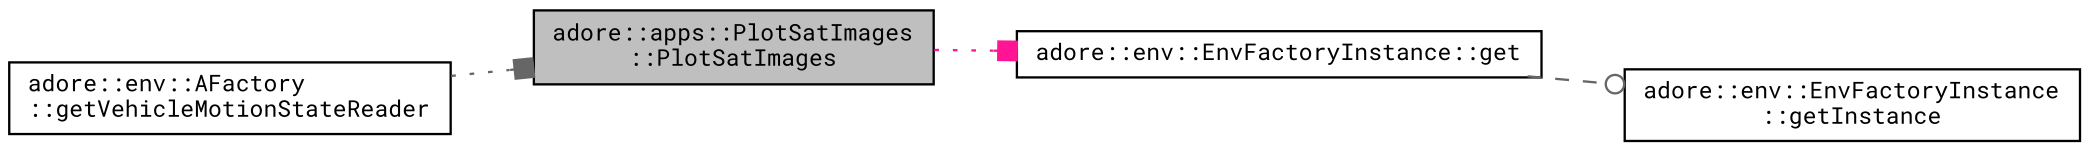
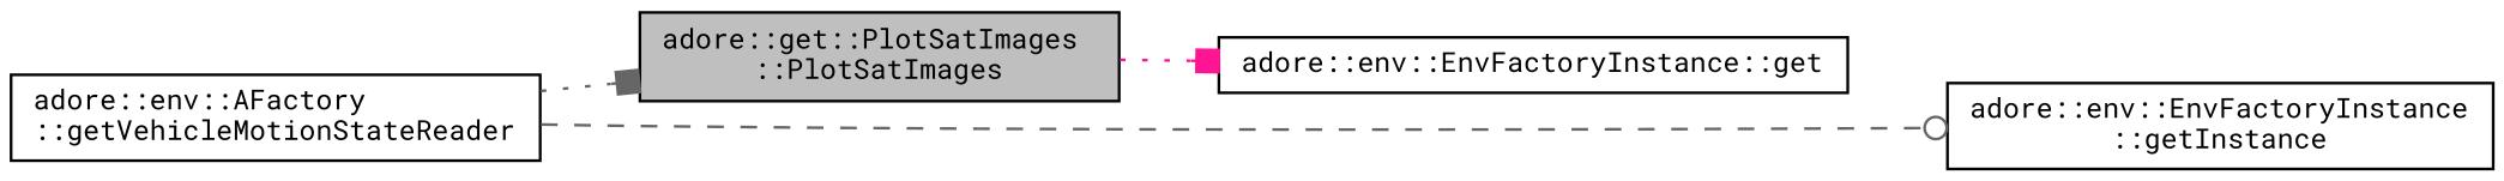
  digraph {
    fontname="Roboto Mono"
    rankdir=LR
    node [color=black fillcolor=white fontname="Roboto Mono" fontsize=10 shape=record style=filled]
    edge [arrowhead=box color=gray40 fontname="Roboto Mono" fontsize=10 labelfontname=Helvetica labelfontsize=10 style=dotted]
-   n1 [fillcolor=grey75 fontcolor=black height=0.2 label="adore::apps::PlotSatImages\l::PlotSatImages" width=0.4]
+   n1 [fillcolor=grey75 fontcolor=black height=0.2 label="adore::get::PlotSatImages\l::PlotSatImages" width=0.4]
    n2 [height=0.2 label="adore::env::EnvFactoryInstance::get" width=0.4]
    n3 [height=0.2 label="adore::env::EnvFactoryInstance\l::getInstance" width=0.4]
    n4 [height=0.2 label="adore::env::AFactory\l::getVehicleMotionStateReader" width=0.4]
    n1 -> n2 [color=deeppink]
-   n2 -> n3 [arrowhead=odot style=dashed]
+   n4 -> n3 [arrowhead=odot style=dashed]
    n4 -> n1
  }
